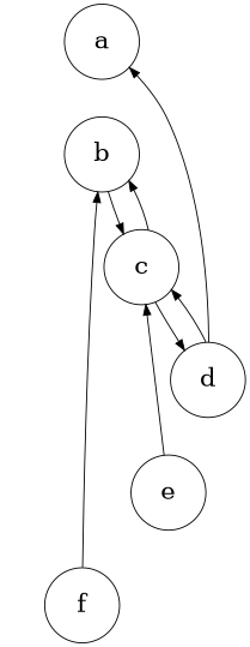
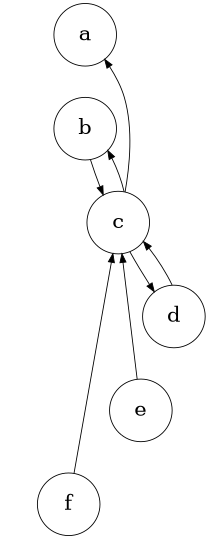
  digraph {
    node [fixedsize=true fontsize=24 shape=circle]
    edge [style=invis]
    a [height=1.0 width=1.0]
    b [height=1.0 width=1.0]
    f [height=1.0 width=1.0]
    c [height=1.0 width=1.0]
    d [height=1.0 width=1.0]
    e [height=1.0 width=1.0]
    a -> b
    a -> f
    b -> a
    b -> c
    b -> c [style=""]
    f -> a
-   f -> b [style=""]
+   f -> c [style=""]
    f -> e
-   d -> a [style=""]
+   c -> a [style=""]
    c -> b
    c -> b [style=""]
    c -> d
    c -> d [style=""]
    d -> c
    d -> c [style=""]
    d -> e
    e -> f
    e -> c [style=""]
    e -> d
  }
